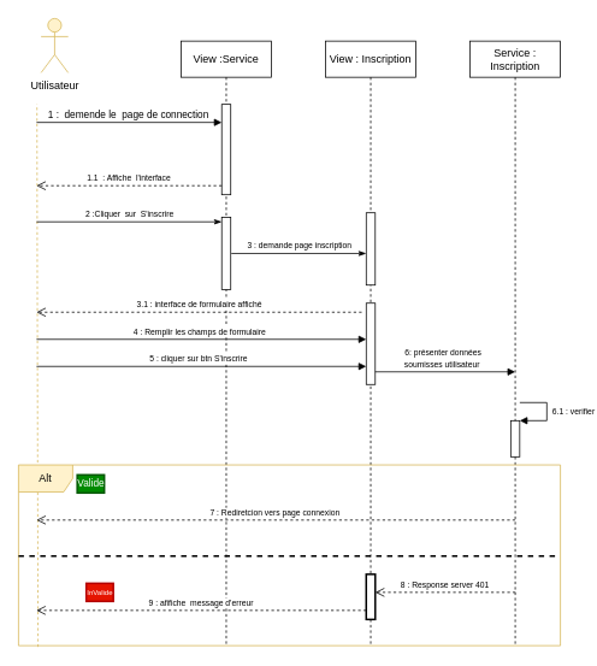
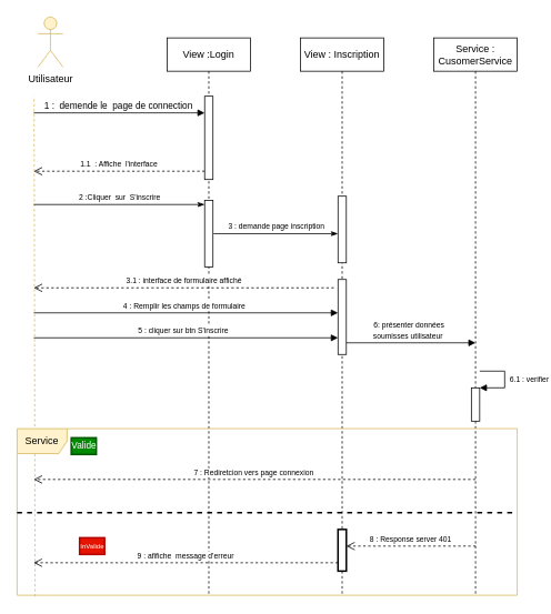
  <mxCell id="0" />
  <mxCell id="1" parent="0" />
  <mxCell id="2" value="Utilisateur" style="shape=umlActor;verticalLabelPosition=bottom;verticalAlign=top;html=1;fillColor=#fff2cc;strokeColor=#d6b656;" vertex="1" parent="1"><mxGeometry x="45" y="20" width="30" height="60" as="geometry" /></mxCell>
  <mxCell id="3" value="" style="endArrow=none;dashed=1;html=1;rounded=0;fillColor=#fff2cc;strokeColor=#d6b656;exitX=0.036;exitY=1.007;exitDx=0;exitDy=0;exitPerimeter=0;" edge="1" parent="1" source="21"><mxGeometry width="50" height="50" relative="1" as="geometry"><mxPoint x="40" y="625" as="sourcePoint" /><mxPoint x="40.41" y="115" as="targetPoint" /></mxGeometry></mxCell>
- <mxCell id="4" value="View :Service" style="shape=umlLifeline;perimeter=lifelinePerimeter;whiteSpace=wrap;html=1;container=1;collapsible=0;recursiveResize=0;outlineConnect=0;size=40;" vertex="1" parent="1"><mxGeometry x="200" y="45" width="100" height="670" as="geometry" /></mxCell>
+ <mxCell id="4" value="View :Login" style="shape=umlLifeline;perimeter=lifelinePerimeter;whiteSpace=wrap;html=1;container=1;collapsible=0;recursiveResize=0;outlineConnect=0;size=40;" vertex="1" parent="1"><mxGeometry x="200" y="45" width="100" height="670" as="geometry" /></mxCell>
  <mxCell id="5" value="" style="html=1;points=[];perimeter=orthogonalPerimeter;" vertex="1" parent="4"><mxGeometry x="45" y="70" width="10" height="100" as="geometry" /></mxCell>
  <mxCell id="6" value="1 :&amp;nbsp; demende le&amp;nbsp; page de connection&amp;nbsp;" style="html=1;verticalAlign=bottom;endArrow=block;entryX=0;entryY=0;rounded=0;" edge="1" parent="4"><mxGeometry relative="1" as="geometry"><mxPoint x="-160" y="90" as="sourcePoint" /><mxPoint x="45" y="90" as="targetPoint" /></mxGeometry></mxCell>
  <mxCell id="7" value="" style="html=1;points=[];perimeter=orthogonalPerimeter;" vertex="1" parent="4"><mxGeometry x="45" y="195" width="10" height="80" as="geometry" /></mxCell>
  <mxCell id="8" value="&lt;font style=&quot;font-size: 9px;&quot;&gt;2 :Cliquer&amp;nbsp; sur&amp;nbsp; S'inscrire&lt;/font&gt;" style="html=1;verticalAlign=bottom;startArrow=none;endArrow=classicThin;startSize=8;rounded=0;startFill=0;endFill=1;" edge="1" target="7" parent="4"><mxGeometry relative="1" as="geometry"><mxPoint x="-160" y="200" as="sourcePoint" /></mxGeometry></mxCell>
- <mxCell id="9" value="Service :&lt;br&gt;Inscription" style="shape=umlLifeline;perimeter=lifelinePerimeter;whiteSpace=wrap;html=1;container=1;collapsible=0;recursiveResize=0;outlineConnect=0;size=40;" vertex="1" parent="1"><mxGeometry x="520" y="45" width="100" height="670" as="geometry" /></mxCell>
+ <mxCell id="9" value="Service :&lt;br&gt;CusomerService" style="shape=umlLifeline;perimeter=lifelinePerimeter;whiteSpace=wrap;html=1;container=1;collapsible=0;recursiveResize=0;outlineConnect=0;size=40;" vertex="1" parent="1"><mxGeometry x="520" y="45" width="100" height="670" as="geometry" /></mxCell>
  <mxCell id="10" value="" style="html=1;points=[];perimeter=orthogonalPerimeter;" vertex="1" parent="9"><mxGeometry x="45" y="420.03" width="10" height="40" as="geometry" /></mxCell>
  <mxCell id="11" value="&lt;font style=&quot;font-size: 9px;&quot;&gt;&amp;nbsp;6.1 : verifier&lt;/font&gt;" style="edgeStyle=orthogonalEdgeStyle;html=1;align=left;spacingLeft=2;endArrow=block;rounded=0;entryX=1;entryY=0;" edge="1" target="10" parent="9"><mxGeometry relative="1" as="geometry"><mxPoint x="55" y="400" as="sourcePoint" /><Array as="points"><mxPoint x="85" y="400.03" /></Array></mxGeometry></mxCell>
  <mxCell id="12" value="&lt;font style=&quot;font-size: 9px;&quot;&gt;6: présenter données&lt;br&gt;soumisses utilisateur&amp;nbsp;&lt;/font&gt;" style="html=1;verticalAlign=bottom;endArrow=block;rounded=0;" edge="1" parent="9" source="13"><mxGeometry width="80" relative="1" as="geometry"><mxPoint x="-69.5" y="366" as="sourcePoint" /><mxPoint x="50" y="366" as="targetPoint" /></mxGeometry></mxCell>
  <mxCell id="13" value="View : Inscription" style="shape=umlLifeline;perimeter=lifelinePerimeter;whiteSpace=wrap;html=1;container=1;collapsible=0;recursiveResize=0;outlineConnect=0;size=40;" vertex="1" parent="1"><mxGeometry x="360" y="45" width="100" height="670" as="geometry" /></mxCell>
  <mxCell id="14" value="" style="html=1;points=[];perimeter=orthogonalPerimeter;" vertex="1" parent="13"><mxGeometry x="45" y="190" width="10" height="80" as="geometry" /></mxCell>
  <mxCell id="15" value="" style="html=1;points=[];perimeter=orthogonalPerimeter;" vertex="1" parent="13"><mxGeometry x="45" y="290" width="10" height="90" as="geometry" /></mxCell>
  <mxCell id="16" value="&lt;font style=&quot;font-size: 9px;&quot;&gt;5 : cliquer sur btn S'inscrire&amp;nbsp; &amp;nbsp;&lt;/font&gt;" style="html=1;verticalAlign=bottom;endArrow=block;rounded=0;" edge="1" parent="13"><mxGeometry width="80" relative="1" as="geometry"><mxPoint x="-320" y="360" as="sourcePoint" /><mxPoint x="45" y="360" as="targetPoint" /></mxGeometry></mxCell>
  <mxCell id="17" value="&lt;font style=&quot;font-size: 9px;&quot;&gt;4 : Remplir les champs de formulaire&amp;nbsp;&amp;nbsp;&lt;/font&gt;" style="html=1;verticalAlign=bottom;endArrow=block;rounded=0;" edge="1" parent="13"><mxGeometry width="80" relative="1" as="geometry"><mxPoint x="-320" y="330" as="sourcePoint" /><mxPoint x="45" y="330" as="targetPoint" /></mxGeometry></mxCell>
  <mxCell id="18" value="&lt;font style=&quot;font-size: 9px;&quot;&gt;1.1&amp;nbsp; : Affiche&amp;nbsp; l'interface&lt;/font&gt;" style="html=1;verticalAlign=bottom;endArrow=open;dashed=1;endSize=8;exitX=0;exitY=0.95;rounded=0;" edge="1" parent="1"><mxGeometry relative="1" as="geometry"><mxPoint x="40" y="205" as="targetPoint" /><mxPoint x="245" y="205" as="sourcePoint" /></mxGeometry></mxCell>
  <mxCell id="19" value="&lt;font style=&quot;font-size: 9px;&quot;&gt;3 : demande page inscription&lt;/font&gt;" style="html=1;verticalAlign=bottom;startArrow=none;endArrow=classicThin;startSize=8;rounded=0;startFill=0;endFill=1;exitX=1.067;exitY=0.5;exitDx=0;exitDy=0;exitPerimeter=0;" edge="1" target="14" parent="1" source="7"><mxGeometry relative="1" as="geometry"><mxPoint x="260" y="280" as="sourcePoint" /></mxGeometry></mxCell>
  <mxCell id="20" value="&lt;font style=&quot;font-size: 9px;&quot;&gt;3.1 : interface de formulaire affiché&lt;/font&gt;" style="html=1;verticalAlign=bottom;endArrow=open;dashed=1;endSize=8;rounded=0;" edge="1" parent="1"><mxGeometry relative="1" as="geometry"><mxPoint x="400" y="345" as="sourcePoint" /><mxPoint x="40" y="345" as="targetPoint" /></mxGeometry></mxCell>
- <mxCell id="21" value="Alt" style="shape=umlFrame;whiteSpace=wrap;html=1;fillColor=#fff2cc;strokeColor=#d6b656;" vertex="1" parent="1"><mxGeometry x="20" y="514" width="600" height="200" as="geometry" /></mxCell>
+ <mxCell id="21" value="Service" style="shape=umlFrame;whiteSpace=wrap;html=1;fillColor=#fff2cc;strokeColor=#d6b656;" vertex="1" parent="1"><mxGeometry x="20" y="514" width="600" height="200" as="geometry" /></mxCell>
  <mxCell id="22" value="" style="line;strokeWidth=2;fillColor=none;align=left;verticalAlign=middle;spacingTop=-1;spacingLeft=3;spacingRight=3;rotatable=0;labelPosition=right;points=[];portConstraint=eastwest;dashed=1;" vertex="1" parent="1"><mxGeometry x="20" y="611" width="600" height="8" as="geometry" /></mxCell>
  <mxCell id="23" value="&lt;font style=&quot;font-size: 11px;&quot;&gt;Valide&lt;/font&gt;" style="html=1;strokeWidth=2;fillColor=#008a00;fontColor=#ffffff;strokeColor=#005700;" vertex="1" parent="1"><mxGeometry x="85" y="525" width="30" height="20" as="geometry" /></mxCell>
  <mxCell id="24" value="&lt;font style=&quot;font-size: 8px;&quot;&gt;InValide&lt;/font&gt;" style="html=1;strokeWidth=2;fillColor=#e51400;fontColor=#ffffff;strokeColor=#B20000;" vertex="1" parent="1"><mxGeometry x="95" y="645" width="30" height="20" as="geometry" /></mxCell>
  <mxCell id="25" value="&lt;font style=&quot;font-size: 9px;&quot;&gt;7 : Rediretcion vers page connexion&amp;nbsp;&lt;/font&gt;" style="html=1;verticalAlign=bottom;endArrow=open;dashed=1;endSize=8;rounded=0;fontSize=8;" edge="1" parent="1"><mxGeometry relative="1" as="geometry"><mxPoint x="570" y="575" as="sourcePoint" /><mxPoint x="40" y="575" as="targetPoint" /></mxGeometry></mxCell>
  <mxCell id="26" value="" style="html=1;points=[];perimeter=orthogonalPerimeter;fontSize=8;strokeWidth=2;" vertex="1" parent="1"><mxGeometry x="405" y="635" width="10" height="50" as="geometry" /></mxCell>
  <mxCell id="27" value="&lt;font style=&quot;font-size: 9px;&quot;&gt;8 : Response server 401&lt;/font&gt;" style="html=1;verticalAlign=bottom;endArrow=open;dashed=1;endSize=8;rounded=0;fontSize=8;exitX=0.917;exitY=0.705;exitDx=0;exitDy=0;exitPerimeter=0;" edge="1" parent="1" source="21" target="26"><mxGeometry relative="1" as="geometry"><mxPoint x="540" y="655" as="sourcePoint" /><mxPoint x="460" y="655" as="targetPoint" /></mxGeometry></mxCell>
  <mxCell id="28" value="9 : afifiche&amp;nbsp; message d'erreur" style="html=1;verticalAlign=bottom;endArrow=open;dashed=1;endSize=8;rounded=0;fontSize=9;entryX=0.033;entryY=0.805;entryDx=0;entryDy=0;entryPerimeter=0;" edge="1" parent="1" target="21"><mxGeometry relative="1" as="geometry"><mxPoint x="405" y="675" as="sourcePoint" /><mxPoint x="325" y="675" as="targetPoint" /></mxGeometry></mxCell>
